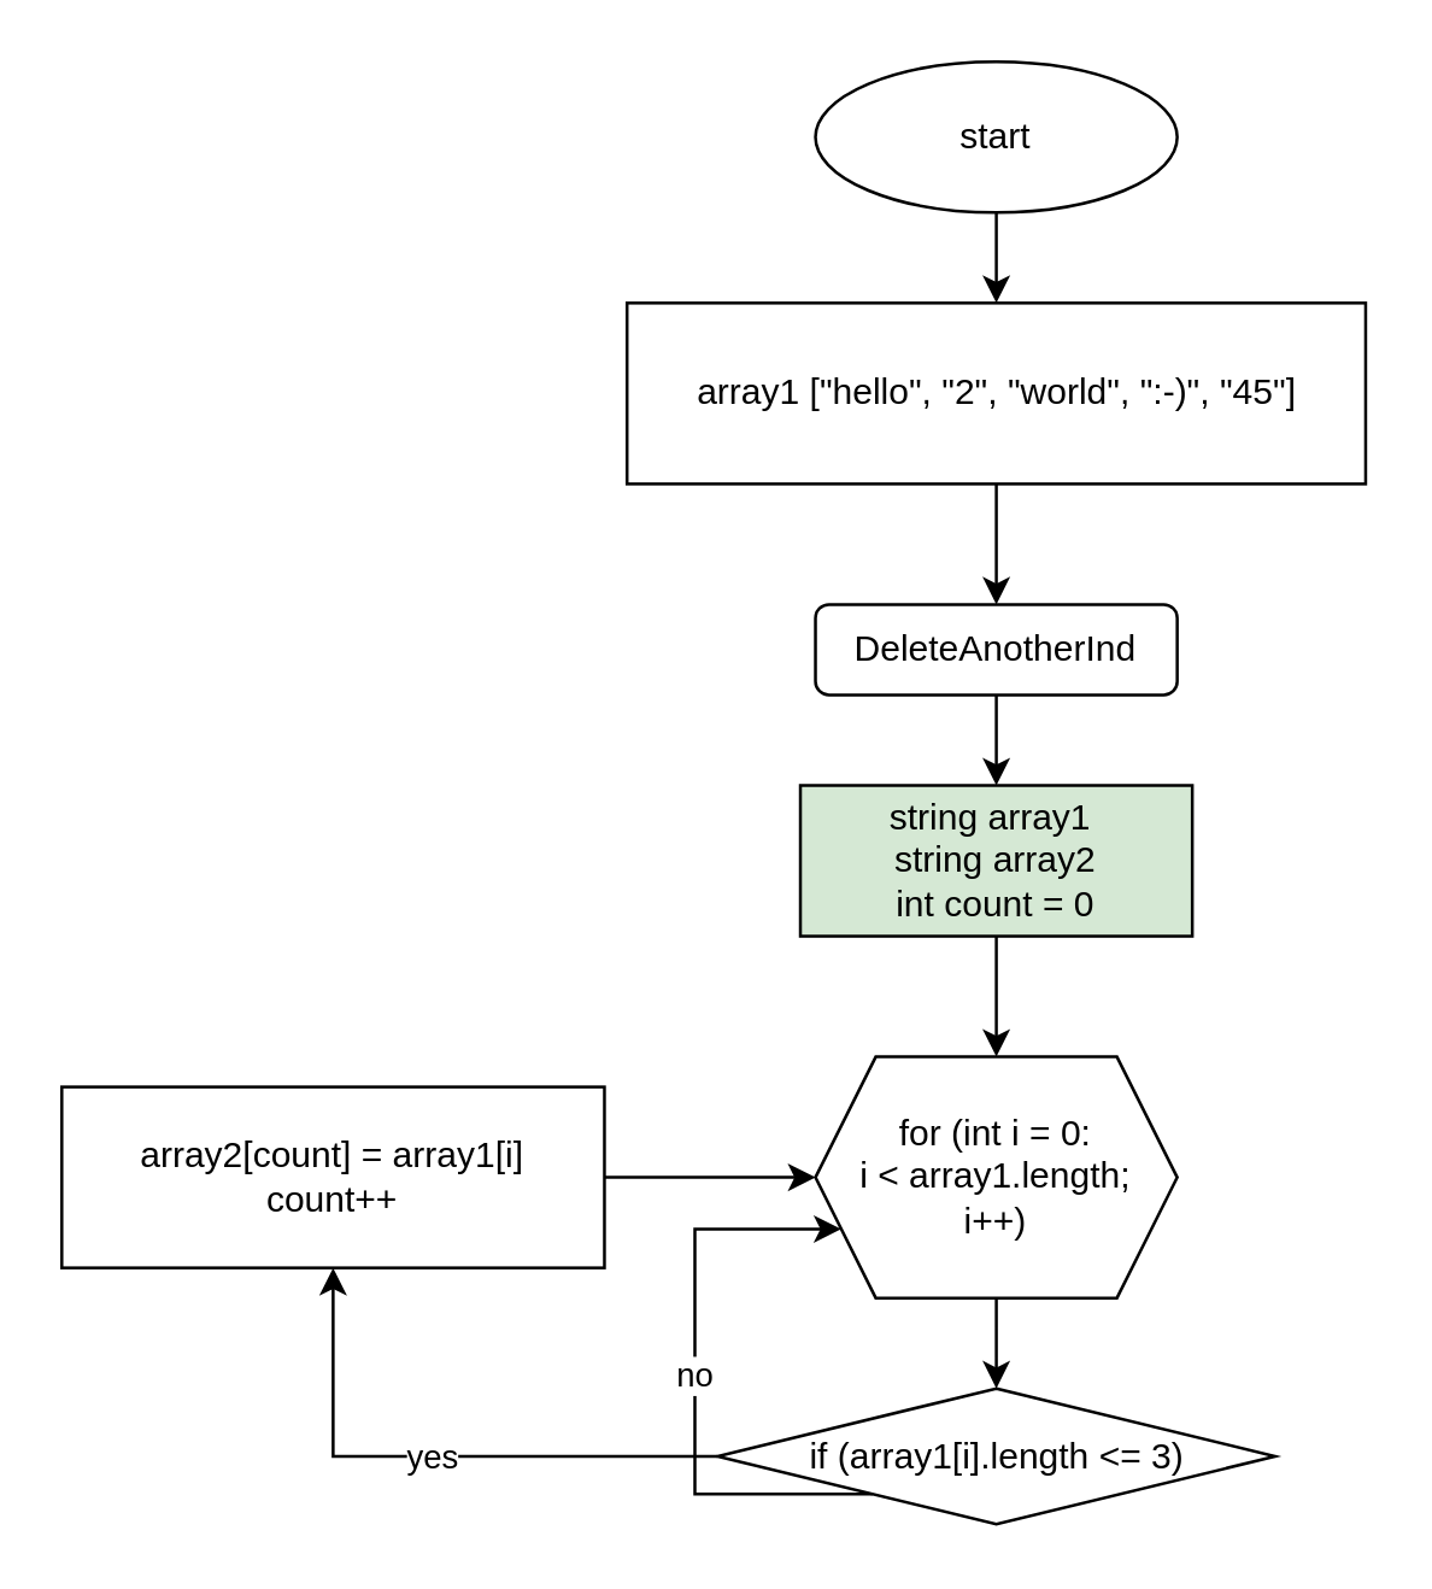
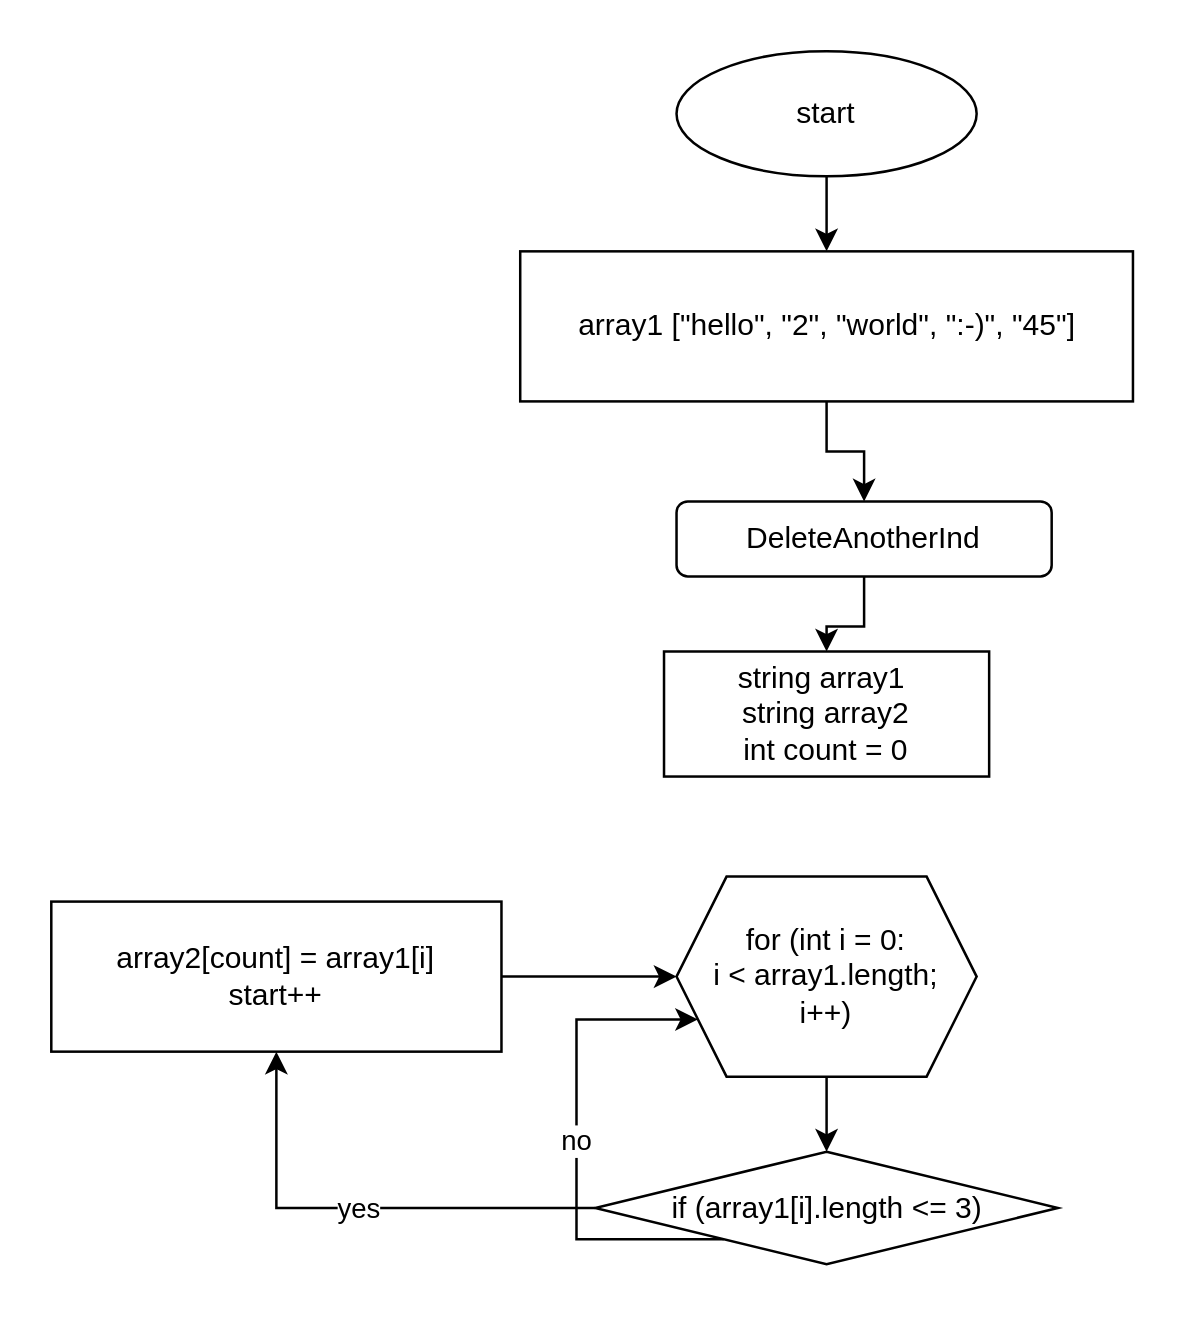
  <mxCell id="0" />
  <mxCell id="1" parent="0" />
  <mxCell id="2" value="" style="edgeStyle=orthogonalEdgeStyle;rounded=0;orthogonalLoop=1;jettySize=auto;html=1;" edge="1" parent="1" source="3"><mxGeometry relative="1" as="geometry"><mxPoint x="330" y="100" as="targetPoint" /></mxGeometry></mxCell>
  <mxCell id="3" value="start" style="ellipse;whiteSpace=wrap;html=1;" vertex="1" parent="1"><mxGeometry x="270" y="20" width="120" height="50" as="geometry" /></mxCell>
- <mxCell id="4" value="" style="edgeStyle=orthogonalEdgeStyle;rounded=0;orthogonalLoop=1;jettySize=auto;html=1;" edge="1" parent="1" source="5" target="7"><mxGeometry relative="1" as="geometry" /></mxCell>
- <mxCell id="5" value="string array1&amp;nbsp;&lt;br&gt;string array2&lt;br&gt;int count = 0" style="whiteSpace=wrap;html=1;fillColor=#d5e8d4;" vertex="1" parent="1"><mxGeometry x="265" y="260" width="130" height="50" as="geometry" /></mxCell>
+ <mxCell id="5" value="string array1&amp;nbsp;&lt;br&gt;string array2&lt;br&gt;int count = 0" style="whiteSpace=wrap;html=1;" vertex="1" parent="1"><mxGeometry x="265" y="260" width="130" height="50" as="geometry" /></mxCell>
  <mxCell id="6" value="" style="edgeStyle=orthogonalEdgeStyle;rounded=0;orthogonalLoop=1;jettySize=auto;html=1;" edge="1" parent="1" source="7" target="12"><mxGeometry relative="1" as="geometry" /></mxCell>
  <mxCell id="7" value="for (int i = 0:&lt;br&gt;i &amp;lt; array1.length;&lt;br&gt;i++)" style="shape=hexagon;perimeter=hexagonPerimeter2;whiteSpace=wrap;html=1;fixedSize=1;" vertex="1" parent="1"><mxGeometry x="270" y="350" width="120" height="80" as="geometry" /></mxCell>
  <mxCell id="8" value="" style="edgeStyle=orthogonalEdgeStyle;rounded=0;orthogonalLoop=1;jettySize=auto;html=1;" edge="1" parent="1" source="9" target="5"><mxGeometry relative="1" as="geometry" /></mxCell>
- <mxCell id="9" value="DeleteAnotherInd" style="rounded=1;whiteSpace=wrap;html=1;" vertex="1" parent="1"><mxGeometry x="270" y="200" width="120" height="30" as="geometry" /></mxCell>
+ <mxCell id="9" value="DeleteAnotherInd" style="rounded=1;whiteSpace=wrap;html=1;" vertex="1" parent="1"><mxGeometry x="270" y="200" width="150" height="30" as="geometry" /></mxCell>
  <mxCell id="10" value="yes" style="edgeStyle=orthogonalEdgeStyle;rounded=0;orthogonalLoop=1;jettySize=auto;html=1;" edge="1" parent="1" source="12" target="14"><mxGeometry relative="1" as="geometry" /></mxCell>
  <mxCell id="11" value="no" style="edgeStyle=orthogonalEdgeStyle;rounded=0;orthogonalLoop=1;jettySize=auto;html=1;entryX=0;entryY=0.75;entryDx=0;entryDy=0;" edge="1" parent="1" source="12" target="7"><mxGeometry relative="1" as="geometry"><Array as="points"><mxPoint x="230" y="495" /><mxPoint x="230" y="407" /></Array></mxGeometry></mxCell>
  <mxCell id="12" value="if (array1[i].length &amp;lt;= 3)" style="rhombus;whiteSpace=wrap;html=1;" vertex="1" parent="1"><mxGeometry x="237.5" y="460" width="185" height="45" as="geometry" /></mxCell>
  <mxCell id="13" value="" style="edgeStyle=orthogonalEdgeStyle;rounded=0;orthogonalLoop=1;jettySize=auto;html=1;" edge="1" parent="1" source="14" target="7"><mxGeometry relative="1" as="geometry" /></mxCell>
- <mxCell id="14" value="array2[count] = array1[i]&lt;br&gt;count++" style="whiteSpace=wrap;html=1;" vertex="1" parent="1"><mxGeometry x="20" y="360" width="180" height="60" as="geometry" /></mxCell>
+ <mxCell id="14" value="array2[count] = array1[i]&lt;br&gt;start++" style="whiteSpace=wrap;html=1;" vertex="1" parent="1"><mxGeometry x="20" y="360" width="180" height="60" as="geometry" /></mxCell>
  <mxCell id="15" value="" style="edgeStyle=orthogonalEdgeStyle;rounded=0;orthogonalLoop=1;jettySize=auto;html=1;" edge="1" parent="1" source="16" target="9"><mxGeometry relative="1" as="geometry" /></mxCell>
  <mxCell id="16" value="array1 [&quot;hello&quot;, &quot;2&quot;, &quot;world&quot;, &quot;:-)&quot;, &quot;45&quot;]" style="rounded=0;whiteSpace=wrap;html=1;" vertex="1" parent="1"><mxGeometry x="207.5" y="100" width="245" height="60" as="geometry" /></mxCell>
